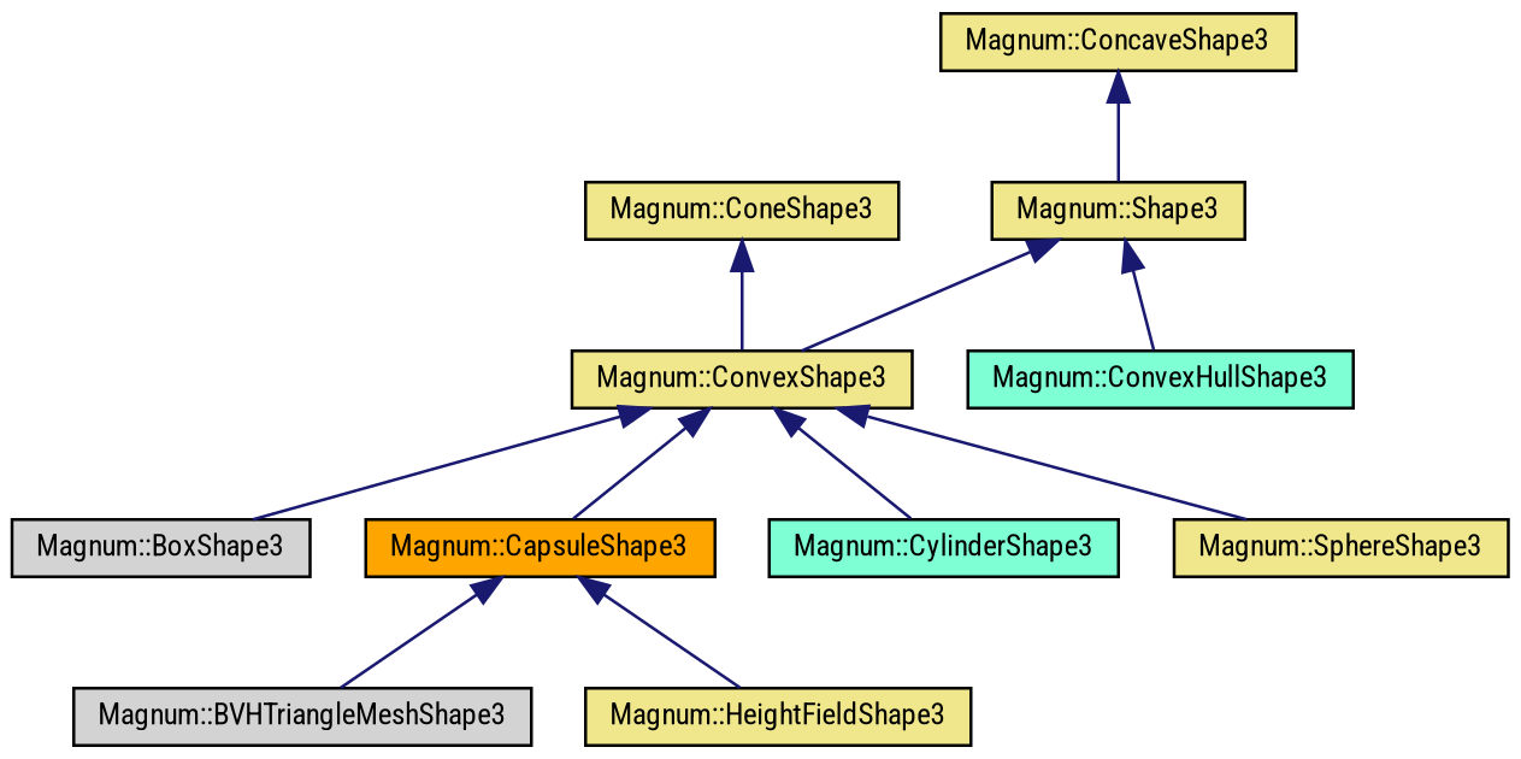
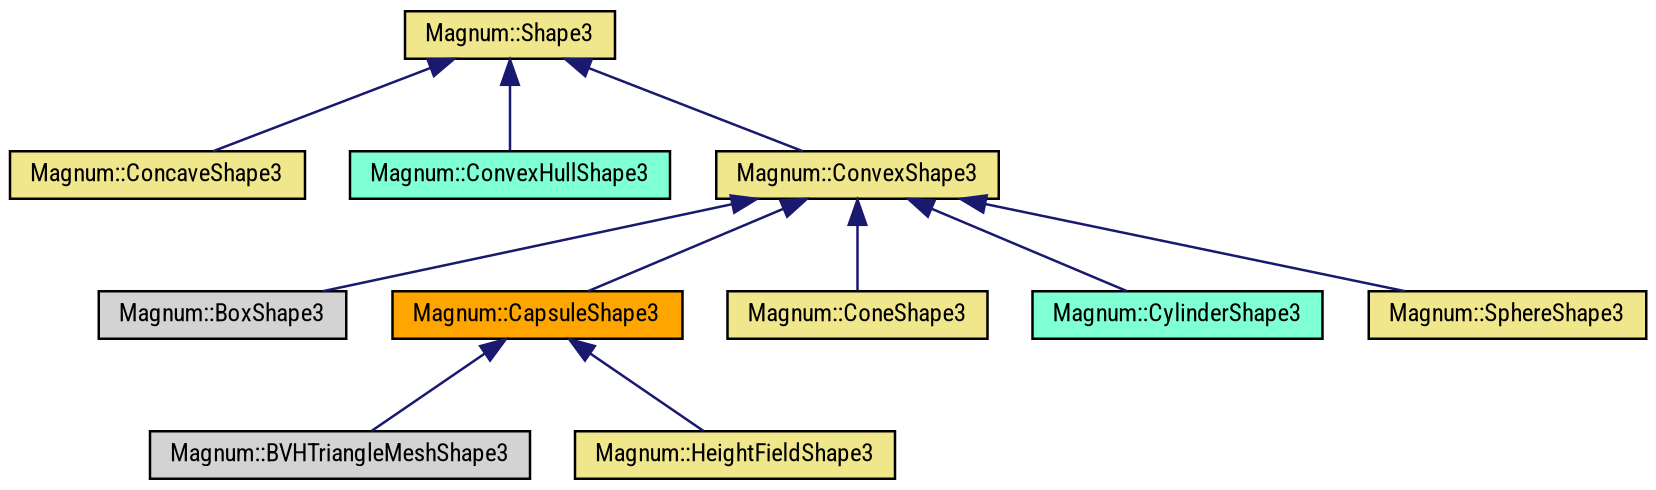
  digraph {
    fontname="Roboto Condensed"
    rankdir=TB
    node [color=black fillcolor=khaki fontname="Roboto Condensed" fontsize=10 shape=record style=filled]
    edge [color=midnightblue dir=back fontname="Roboto Condensed" fontsize=10 labelfontname=Helvetica labelfontsize=10 style=solid]
    n1 [fontcolor=black height=0.2 label="Magnum::Shape3" width=0.4]
    n2 [height=0.2 label="Magnum::ConcaveShape3" width=0.4]
    n3 [fillcolor=aquamarine height=0.2 label="Magnum::ConvexHullShape3" width=0.4]
    n4 [height=0.2 label="Magnum::ConvexShape3" width=0.4]
    n5 [fillcolor=lightgrey height=0.2 label="Magnum::BVHTriangleMeshShape3" width=0.4]
    n6 [fillcolor=lightgrey height=0.2 label="Magnum::BoxShape3" width=0.4]
    n7 [fillcolor=orange height=0.2 label="Magnum::CapsuleShape3" width=0.4]
    n8 [height=0.2 label="Magnum::ConeShape3" width=0.4]
    n9 [fillcolor=aquamarine height=0.2 label="Magnum::CylinderShape3" width=0.4]
    n10 [height=0.2 label="Magnum::SphereShape3" width=0.4]
    n11 [height=0.2 label="Magnum::HeightFieldShape3" width=0.4]
-   n2 -> n1
+   n1 -> n2
    n1 -> n3
    n1 -> n4
    n4 -> n6
    n4 -> n7
-   n8 -> n4
+   n4 -> n8
    n4 -> n9
    n4 -> n10
    n7 -> n5
    n7 -> n11
  }
